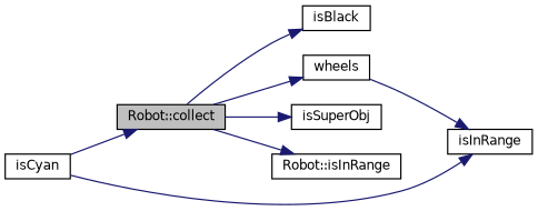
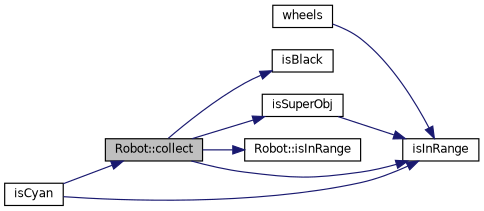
  digraph {
    rankdir=LR
    node [color=black fillcolor=white fontname=Helvetica fontsize=10 shape=record style=filled]
    edge [color=midnightblue fontname=Helvetica fontsize=10 labelfontname=Helvetica labelfontsize=10 style=solid]
    n1 [fillcolor=grey75 fontcolor=black height=0.2 label="Robot::collect" width=0.4]
    n2 [height=0.2 label=isBlack width=0.4]
    n3 [height=0.2 label=wheels width=0.4]
    n4 [height=0.2 label=isSuperObj width=0.4]
    n5 [height=0.2 label="Robot::isInRange" width=0.4]
    n6 [height=0.2 label=isCyan width=0.4]
    n7 [height=0.2 label=isInRange width=0.4]
    n1 -> n2
-   n1 -> n3
+   n1 -> n7
    n1 -> n4
    n1 -> n5
    n3 -> n7
+   n4 -> n7
    n6 -> n1
    n6 -> n7
  }
